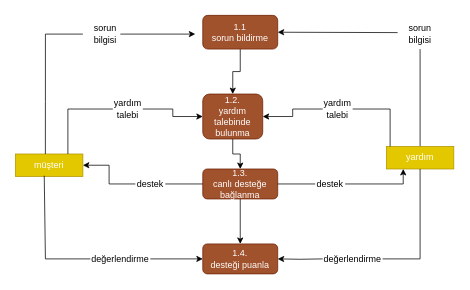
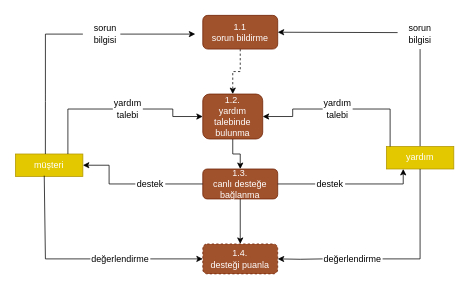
  <mxCell id="0" />
  <mxCell id="1" parent="0" />
  <mxCell id="2" value="müşteri" style="rounded=0;whiteSpace=wrap;html=1;fillColor=#e3c800;strokeColor=#B09500;fontColor=#ffffff;" parent="1" vertex="1"><mxGeometry x="20" y="205" width="90" height="30" as="geometry" /></mxCell>
  <mxCell id="3" value="" style="endArrow=none;html=1;exitX=0.444;exitY=0;exitDx=0;exitDy=0;exitPerimeter=0;" parent="1" source="2" edge="1"><mxGeometry width="50" height="50" relative="1" as="geometry"><mxPoint x="65" y="205" as="sourcePoint" /><mxPoint x="60" y="45" as="targetPoint" /><Array as="points"><mxPoint x="60" y="135" /></Array></mxGeometry></mxCell>
  <mxCell id="4" value="" style="endArrow=none;html=1;" parent="1" edge="1"><mxGeometry width="50" height="50" relative="1" as="geometry"><mxPoint x="60" y="45" as="sourcePoint" /><mxPoint x="110" y="45" as="targetPoint" /></mxGeometry></mxCell>
  <mxCell id="5" value="sorun&lt;br&gt;bilgisi" style="text;html=1;strokeColor=none;fillColor=none;align=center;verticalAlign=middle;whiteSpace=wrap;rounded=0;" parent="1" vertex="1"><mxGeometry x="100" y="25" width="80" height="40" as="geometry" /></mxCell>
  <mxCell id="6" value="" style="endArrow=classic;html=1;" parent="1" edge="1"><mxGeometry width="50" height="50" relative="1" as="geometry"><mxPoint x="160" y="45" as="sourcePoint" /><mxPoint x="260" y="45" as="targetPoint" /></mxGeometry></mxCell>
- <mxCell id="7" value="" style="edgeStyle=orthogonalEdgeStyle;rounded=0;orthogonalLoop=1;jettySize=auto;html=1;" parent="1" source="8" target="17" edge="1"><mxGeometry relative="1" as="geometry" /></mxCell>
+ <mxCell id="7" value="" style="edgeStyle=orthogonalEdgeStyle;rounded=0;orthogonalLoop=1;jettySize=auto;html=1;dashed=1;" parent="1" source="8" target="17" edge="1"><mxGeometry relative="1" as="geometry" /></mxCell>
  <mxCell id="8" value="1.1&lt;br&gt;sorun bildirme" style="rounded=1;whiteSpace=wrap;html=1;fillColor=#a0522d;strokeColor=#6D1F00;fontColor=#ffffff;" parent="1" vertex="1"><mxGeometry x="270" y="20" width="100" height="45" as="geometry" /></mxCell>
  <mxCell id="9" value="" style="endArrow=classic;html=1;entryX=1;entryY=0.5;entryDx=0;entryDy=0;" parent="1" target="8" edge="1"><mxGeometry width="50" height="50" relative="1" as="geometry"><mxPoint x="530" y="43" as="sourcePoint" /><mxPoint x="480" y="35" as="targetPoint" /></mxGeometry></mxCell>
  <mxCell id="10" value="sorun &lt;br&gt;bilgisi" style="text;html=1;strokeColor=none;fillColor=none;align=center;verticalAlign=middle;whiteSpace=wrap;rounded=0;" parent="1" vertex="1"><mxGeometry x="520" y="25" width="80" height="40" as="geometry" /></mxCell>
  <mxCell id="11" value="" style="endArrow=none;html=1;entryX=0.5;entryY=1;entryDx=0;entryDy=0;exitX=0.5;exitY=0;exitDx=0;exitDy=0;" parent="1" source="12" target="10" edge="1"><mxGeometry width="50" height="50" relative="1" as="geometry"><mxPoint x="560" y="185" as="sourcePoint" /><mxPoint x="560" y="75" as="targetPoint" /></mxGeometry></mxCell>
  <mxCell id="12" value="yardım" style="rounded=0;whiteSpace=wrap;html=1;fillColor=#e3c800;strokeColor=#B09500;fontColor=#ffffff;" parent="1" vertex="1"><mxGeometry x="515" y="195" width="90" height="30" as="geometry" /></mxCell>
  <mxCell id="13" value="" style="endArrow=none;html=1;entryX=0.5;entryY=1;entryDx=0;entryDy=0;" parent="1" target="12" edge="1"><mxGeometry width="50" height="50" relative="1" as="geometry"><mxPoint x="560" y="345" as="sourcePoint" /><mxPoint x="565" y="235" as="targetPoint" /></mxGeometry></mxCell>
  <mxCell id="14" value="değerlendirme" style="text;html=1;strokeColor=none;fillColor=none;align=center;verticalAlign=middle;whiteSpace=wrap;rounded=0;" parent="1" vertex="1"><mxGeometry x="120" y="330" width="80" height="30" as="geometry" /></mxCell>
- <mxCell id="15" value="1.4.&lt;br&gt;desteği puanla" style="rounded=1;whiteSpace=wrap;html=1;fillColor=#a0522d;strokeColor=#6D1F00;fontColor=#ffffff;" parent="1" vertex="1"><mxGeometry x="270" y="325" width="100" height="40" as="geometry" /></mxCell>
+ <mxCell id="15" value="1.4.&lt;br&gt;desteği puanla" style="rounded=1;whiteSpace=wrap;html=1;fillColor=#a0522d;strokeColor=#6D1F00;fontColor=#ffffff;dashed=1;" parent="1" vertex="1"><mxGeometry x="270" y="325" width="100" height="40" as="geometry" /></mxCell>
  <mxCell id="16" value="" style="edgeStyle=orthogonalEdgeStyle;rounded=0;orthogonalLoop=1;jettySize=auto;html=1;" parent="1" source="17" target="19" edge="1"><mxGeometry relative="1" as="geometry" /></mxCell>
  <mxCell id="17" value="1.2.&lt;br&gt;yardım talebinde&lt;br&gt;bulunma" style="rounded=1;whiteSpace=wrap;html=1;fillColor=#a0522d;strokeColor=#6D1F00;fontColor=#ffffff;" parent="1" vertex="1"><mxGeometry x="270" y="125" width="80" height="60" as="geometry" /></mxCell>
  <mxCell id="18" value="" style="edgeStyle=orthogonalEdgeStyle;rounded=0;orthogonalLoop=1;jettySize=auto;html=1;" parent="1" source="19" target="15" edge="1"><mxGeometry relative="1" as="geometry" /></mxCell>
  <mxCell id="19" value="1.3.&lt;br&gt;canlı desteğe&lt;br&gt;bağlanma" style="rounded=1;whiteSpace=wrap;html=1;fillColor=#a0522d;strokeColor=#6D1F00;fontColor=#ffffff;" parent="1" vertex="1"><mxGeometry x="270" y="225" width="100" height="40" as="geometry" /></mxCell>
  <mxCell id="20" value="" style="endArrow=none;html=1;entryX=0.427;entryY=0.967;entryDx=0;entryDy=0;entryPerimeter=0;" parent="1" target="2" edge="1"><mxGeometry width="50" height="50" relative="1" as="geometry"><mxPoint x="60" y="345" as="sourcePoint" /><mxPoint x="80" y="265" as="targetPoint" /></mxGeometry></mxCell>
  <mxCell id="21" value="" style="endArrow=none;html=1;" parent="1" edge="1"><mxGeometry width="50" height="50" relative="1" as="geometry"><mxPoint x="60" y="345" as="sourcePoint" /><mxPoint x="120" y="345" as="targetPoint" /></mxGeometry></mxCell>
  <mxCell id="22" style="edgeStyle=orthogonalEdgeStyle;rounded=0;orthogonalLoop=1;jettySize=auto;html=1;exitX=1;exitY=0.5;exitDx=0;exitDy=0;entryX=0;entryY=0.5;entryDx=0;entryDy=0;" parent="1" source="14" target="15" edge="1"><mxGeometry relative="1" as="geometry"><mxPoint x="270" y="350" as="targetPoint" /></mxGeometry></mxCell>
  <mxCell id="23" value="" style="endArrow=none;html=1;" parent="1" edge="1"><mxGeometry width="50" height="50" relative="1" as="geometry"><mxPoint x="220" y="245" as="sourcePoint" /><mxPoint x="270" y="245" as="targetPoint" /></mxGeometry></mxCell>
  <mxCell id="24" value="" style="edgeStyle=orthogonalEdgeStyle;rounded=0;orthogonalLoop=1;jettySize=auto;html=1;" parent="1" source="25" target="2" edge="1"><mxGeometry relative="1" as="geometry" /></mxCell>
  <mxCell id="25" value="destek" style="text;html=1;strokeColor=none;fillColor=none;align=center;verticalAlign=middle;whiteSpace=wrap;rounded=0;" parent="1" vertex="1"><mxGeometry x="180" y="235" width="40" height="20" as="geometry" /></mxCell>
  <mxCell id="26" value="" style="endArrow=none;html=1;" parent="1" target="28" edge="1"><mxGeometry width="50" height="50" relative="1" as="geometry"><mxPoint x="370" y="245" as="sourcePoint" /><mxPoint x="420" y="245" as="targetPoint" /></mxGeometry></mxCell>
  <mxCell id="27" value="" style="edgeStyle=orthogonalEdgeStyle;rounded=0;orthogonalLoop=1;jettySize=auto;html=1;entryX=0.25;entryY=1;entryDx=0;entryDy=0;" parent="1" source="28" target="12" edge="1"><mxGeometry relative="1" as="geometry" /></mxCell>
  <mxCell id="28" value="destek" style="text;html=1;strokeColor=none;fillColor=none;align=center;verticalAlign=middle;whiteSpace=wrap;rounded=0;" parent="1" vertex="1"><mxGeometry x="420" y="235" width="40" height="20" as="geometry" /></mxCell>
  <mxCell id="29" value="" style="edgeStyle=orthogonalEdgeStyle;rounded=0;orthogonalLoop=1;jettySize=auto;html=1;" parent="1" target="15" edge="1"><mxGeometry relative="1" as="geometry"><mxPoint x="430" y="345" as="sourcePoint" /></mxGeometry></mxCell>
  <mxCell id="30" value="değerlendirme" style="text;html=1;strokeColor=none;fillColor=none;align=center;verticalAlign=middle;whiteSpace=wrap;rounded=0;" parent="1" vertex="1"><mxGeometry x="450" y="335" width="40" height="20" as="geometry" /></mxCell>
  <mxCell id="31" style="edgeStyle=orthogonalEdgeStyle;rounded=0;orthogonalLoop=1;jettySize=auto;html=1;exitX=0.5;exitY=1;exitDx=0;exitDy=0;" parent="1" source="30" target="30" edge="1"><mxGeometry relative="1" as="geometry" /></mxCell>
  <mxCell id="32" value="" style="endArrow=none;html=1;" parent="1" edge="1"><mxGeometry width="50" height="50" relative="1" as="geometry"><mxPoint x="510" y="345" as="sourcePoint" /><mxPoint x="560" y="345" as="targetPoint" /></mxGeometry></mxCell>
  <mxCell id="33" value="" style="endArrow=none;html=1;" parent="1" edge="1"><mxGeometry width="50" height="50" relative="1" as="geometry"><mxPoint x="90" y="205" as="sourcePoint" /><mxPoint x="90" y="145" as="targetPoint" /></mxGeometry></mxCell>
  <mxCell id="34" value="" style="endArrow=none;html=1;" parent="1" edge="1"><mxGeometry width="50" height="50" relative="1" as="geometry"><mxPoint x="90" y="145" as="sourcePoint" /><mxPoint x="150" y="145" as="targetPoint" /></mxGeometry></mxCell>
  <mxCell id="35" value="" style="edgeStyle=orthogonalEdgeStyle;rounded=0;orthogonalLoop=1;jettySize=auto;html=1;" parent="1" source="36" target="17" edge="1"><mxGeometry relative="1" as="geometry" /></mxCell>
  <mxCell id="36" value="yardım&lt;br&gt;talebi" style="text;html=1;strokeColor=none;fillColor=none;align=center;verticalAlign=middle;whiteSpace=wrap;rounded=0;" parent="1" vertex="1"><mxGeometry x="150" y="135" width="40" height="20" as="geometry" /></mxCell>
  <mxCell id="37" value="" style="endArrow=none;html=1;" parent="1" edge="1"><mxGeometry width="50" height="50" relative="1" as="geometry"><mxPoint x="520" y="195" as="sourcePoint" /><mxPoint x="520" y="145" as="targetPoint" /></mxGeometry></mxCell>
  <mxCell id="38" value="" style="endArrow=none;html=1;" parent="1" edge="1"><mxGeometry width="50" height="50" relative="1" as="geometry"><mxPoint x="470" y="145" as="sourcePoint" /><mxPoint x="520" y="145" as="targetPoint" /></mxGeometry></mxCell>
  <mxCell id="39" value="" style="edgeStyle=orthogonalEdgeStyle;rounded=0;orthogonalLoop=1;jettySize=auto;html=1;" parent="1" source="40" target="17" edge="1"><mxGeometry relative="1" as="geometry" /></mxCell>
  <mxCell id="40" value="yardım&lt;br&gt;talebi" style="text;html=1;strokeColor=none;fillColor=none;align=center;verticalAlign=middle;whiteSpace=wrap;rounded=0;" parent="1" vertex="1"><mxGeometry x="430" y="135" width="40" height="20" as="geometry" /></mxCell>
